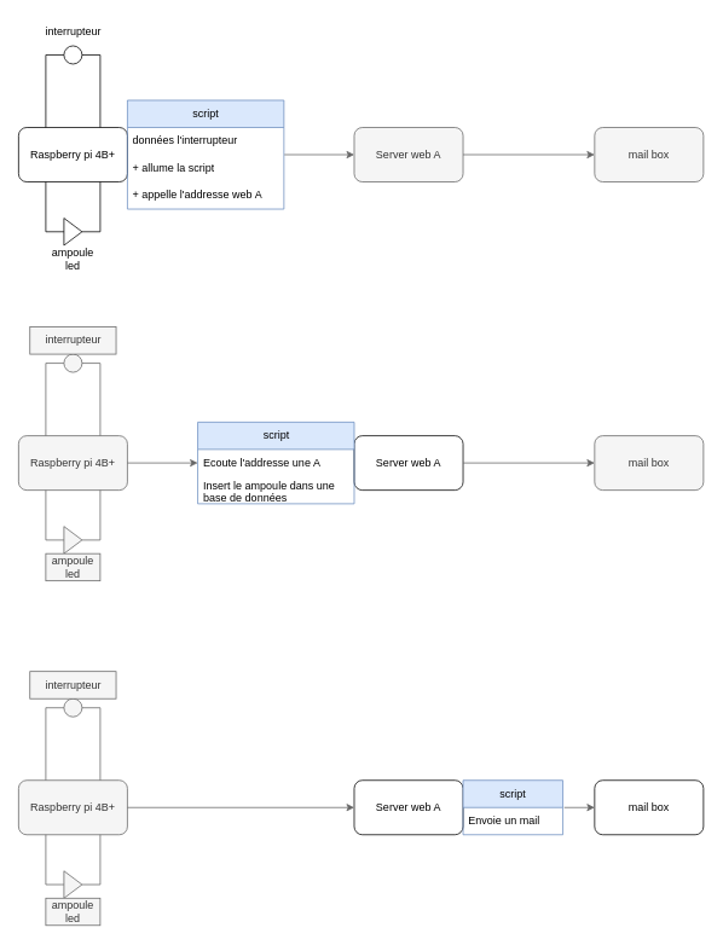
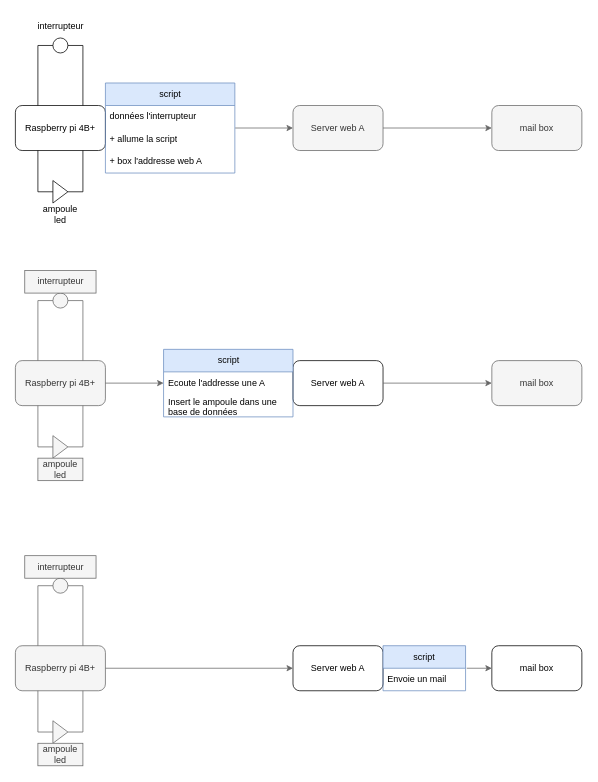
  <mxCell id="0" />
  <mxCell id="1" parent="0" />
  <mxCell id="2" value="&lt;div&gt;Raspberry pi 4B+&lt;/div&gt;" style="rounded=1;whiteSpace=wrap;html=1;" vertex="1" parent="1"><mxGeometry x="20" y="140" width="120" height="60" as="geometry" /></mxCell>
  <mxCell id="3" value="Server web A" style="rounded=1;whiteSpace=wrap;html=1;fillColor=#f5f5f5;fontColor=#333333;strokeColor=#666666;" vertex="1" parent="1"><mxGeometry x="390" y="140" width="120" height="60" as="geometry" /></mxCell>
  <mxCell id="4" value="&lt;div&gt;mail box&lt;/div&gt;" style="rounded=1;whiteSpace=wrap;html=1;fillColor=#f5f5f5;fontColor=#333333;strokeColor=#666666;" vertex="1" parent="1"><mxGeometry x="655" y="140" width="120" height="60" as="geometry" /></mxCell>
  <mxCell id="5" value="" style="endArrow=classic;html=1;rounded=0;exitX=1;exitY=0.5;exitDx=0;exitDy=0;entryX=0;entryY=0.5;entryDx=0;entryDy=0;fillColor=#f5f5f5;strokeColor=#666666;" edge="1" parent="1" source="3" target="4"><mxGeometry width="50" height="50" relative="1" as="geometry"><mxPoint x="470" y="290" as="sourcePoint" /><mxPoint x="520" y="240" as="targetPoint" /></mxGeometry></mxCell>
  <mxCell id="6" value="" style="ellipse;whiteSpace=wrap;html=1;aspect=fixed;" vertex="1" parent="1"><mxGeometry x="70" y="50" width="20" height="20" as="geometry" /></mxCell>
  <mxCell id="7" value="" style="triangle;whiteSpace=wrap;html=1;" vertex="1" parent="1"><mxGeometry x="70" y="240" width="20" height="30" as="geometry" /></mxCell>
  <mxCell id="8" value="" style="endArrow=none;html=1;rounded=0;exitX=0.25;exitY=0;exitDx=0;exitDy=0;entryX=0;entryY=0.5;entryDx=0;entryDy=0;" edge="1" parent="1" source="2" target="6"><mxGeometry width="50" height="50" relative="1" as="geometry"><mxPoint x="300" y="290" as="sourcePoint" /><mxPoint x="350" y="240" as="targetPoint" /><Array as="points"><mxPoint x="50" y="60" /></Array></mxGeometry></mxCell>
  <mxCell id="9" value="" style="endArrow=none;html=1;rounded=0;exitX=1;exitY=0.5;exitDx=0;exitDy=0;entryX=0.75;entryY=0;entryDx=0;entryDy=0;" edge="1" parent="1" source="6" target="2"><mxGeometry width="50" height="50" relative="1" as="geometry"><mxPoint x="300" y="290" as="sourcePoint" /><mxPoint x="350" y="240" as="targetPoint" /><Array as="points"><mxPoint x="110" y="60" /></Array></mxGeometry></mxCell>
  <mxCell id="10" value="" style="endArrow=none;html=1;rounded=0;entryX=0.25;entryY=1;entryDx=0;entryDy=0;exitX=0;exitY=0.5;exitDx=0;exitDy=0;" edge="1" parent="1" source="7" target="2"><mxGeometry width="50" height="50" relative="1" as="geometry"><mxPoint x="300" y="290" as="sourcePoint" /><mxPoint x="350" y="240" as="targetPoint" /><Array as="points"><mxPoint x="50" y="255" /></Array></mxGeometry></mxCell>
  <mxCell id="11" value="" style="endArrow=none;html=1;rounded=0;entryX=0.75;entryY=1;entryDx=0;entryDy=0;exitX=1;exitY=0.5;exitDx=0;exitDy=0;" edge="1" parent="1" source="7" target="2"><mxGeometry width="50" height="50" relative="1" as="geometry"><mxPoint x="300" y="290" as="sourcePoint" /><mxPoint x="350" y="240" as="targetPoint" /><Array as="points"><mxPoint x="110" y="255" /></Array></mxGeometry></mxCell>
  <mxCell id="12" value="ampoule led" style="text;html=1;strokeColor=none;fillColor=none;align=center;verticalAlign=middle;whiteSpace=wrap;rounded=0;" vertex="1" parent="1"><mxGeometry x="50" y="270" width="60" height="30" as="geometry" /></mxCell>
  <mxCell id="13" value="interrupteur" style="text;html=1;align=center;verticalAlign=middle;whiteSpace=wrap;rounded=0;" vertex="1" parent="1"><mxGeometry x="37.5" y="20" width="85" height="30" as="geometry" /></mxCell>
  <mxCell id="14" value="&lt;div&gt;Raspberry pi 4B+&lt;/div&gt;" style="rounded=1;whiteSpace=wrap;html=1;fillColor=#f5f5f5;fontColor=#333333;strokeColor=#666666;" vertex="1" parent="1"><mxGeometry x="20" y="480" width="120" height="60" as="geometry" /></mxCell>
  <mxCell id="15" value="Server web A" style="rounded=1;whiteSpace=wrap;html=1;" vertex="1" parent="1"><mxGeometry x="390" y="480" width="120" height="60" as="geometry" /></mxCell>
  <mxCell id="16" value="&lt;div&gt;mail box&lt;/div&gt;" style="rounded=1;whiteSpace=wrap;html=1;fillColor=#f5f5f5;fontColor=#333333;strokeColor=#666666;" vertex="1" parent="1"><mxGeometry x="655" y="480" width="120" height="60" as="geometry" /></mxCell>
  <mxCell id="17" value="" style="endArrow=classic;html=1;rounded=0;exitX=1;exitY=0.5;exitDx=0;exitDy=0;entryX=0;entryY=0.5;entryDx=0;entryDy=0;fillColor=#f5f5f5;strokeColor=#666666;" edge="1" parent="1" source="15" target="16"><mxGeometry width="50" height="50" relative="1" as="geometry"><mxPoint x="470" y="630" as="sourcePoint" /><mxPoint x="520" y="580" as="targetPoint" /></mxGeometry></mxCell>
  <mxCell id="18" value="" style="ellipse;whiteSpace=wrap;html=1;aspect=fixed;fillColor=#f5f5f5;fontColor=#333333;strokeColor=#666666;" vertex="1" parent="1"><mxGeometry x="70" y="390" width="20" height="20" as="geometry" /></mxCell>
  <mxCell id="19" value="" style="triangle;whiteSpace=wrap;html=1;fillColor=#f5f5f5;fontColor=#333333;strokeColor=#666666;" vertex="1" parent="1"><mxGeometry x="70" y="580" width="20" height="30" as="geometry" /></mxCell>
  <mxCell id="20" value="" style="endArrow=none;html=1;rounded=0;exitX=0.25;exitY=0;exitDx=0;exitDy=0;entryX=0;entryY=0.5;entryDx=0;entryDy=0;fillColor=#f5f5f5;strokeColor=#666666;" edge="1" parent="1" source="14" target="18"><mxGeometry width="50" height="50" relative="1" as="geometry"><mxPoint x="300" y="630" as="sourcePoint" /><mxPoint x="350" y="580" as="targetPoint" /><Array as="points"><mxPoint x="50" y="400" /></Array></mxGeometry></mxCell>
  <mxCell id="21" value="" style="endArrow=none;html=1;rounded=0;exitX=1;exitY=0.5;exitDx=0;exitDy=0;entryX=0.75;entryY=0;entryDx=0;entryDy=0;fillColor=#f5f5f5;strokeColor=#666666;" edge="1" parent="1" source="18" target="14"><mxGeometry width="50" height="50" relative="1" as="geometry"><mxPoint x="300" y="630" as="sourcePoint" /><mxPoint x="350" y="580" as="targetPoint" /><Array as="points"><mxPoint x="110" y="400" /></Array></mxGeometry></mxCell>
  <mxCell id="22" value="" style="endArrow=none;html=1;rounded=0;entryX=0.25;entryY=1;entryDx=0;entryDy=0;exitX=0;exitY=0.5;exitDx=0;exitDy=0;fillColor=#f5f5f5;strokeColor=#666666;" edge="1" parent="1" source="19" target="14"><mxGeometry width="50" height="50" relative="1" as="geometry"><mxPoint x="300" y="630" as="sourcePoint" /><mxPoint x="350" y="580" as="targetPoint" /><Array as="points"><mxPoint x="50" y="595" /></Array></mxGeometry></mxCell>
  <mxCell id="23" value="" style="endArrow=none;html=1;rounded=0;entryX=0.75;entryY=1;entryDx=0;entryDy=0;exitX=1;exitY=0.5;exitDx=0;exitDy=0;fillColor=#f5f5f5;strokeColor=#666666;" edge="1" parent="1" source="19" target="14"><mxGeometry width="50" height="50" relative="1" as="geometry"><mxPoint x="300" y="630" as="sourcePoint" /><mxPoint x="350" y="580" as="targetPoint" /><Array as="points"><mxPoint x="110" y="595" /></Array></mxGeometry></mxCell>
  <mxCell id="24" value="ampoule led" style="text;html=1;strokeColor=#666666;fillColor=#f5f5f5;align=center;verticalAlign=middle;whiteSpace=wrap;rounded=0;fontColor=#333333;" vertex="1" parent="1"><mxGeometry x="50" y="610" width="60" height="30" as="geometry" /></mxCell>
  <mxCell id="25" value="interrupteur" style="text;html=1;strokeColor=#666666;fillColor=#f5f5f5;align=center;verticalAlign=middle;whiteSpace=wrap;rounded=0;fontColor=#333333;" vertex="1" parent="1"><mxGeometry x="32.5" y="360" width="95" height="30" as="geometry" /></mxCell>
  <mxCell id="26" value="" style="endArrow=classic;html=1;rounded=0;exitX=1;exitY=0.5;exitDx=0;exitDy=0;entryX=0;entryY=0.5;entryDx=0;entryDy=0;fillColor=#f5f5f5;strokeColor=#666666;" edge="1" parent="1" source="14" target="27"><mxGeometry width="50" height="50" relative="1" as="geometry"><mxPoint x="290" y="510" as="sourcePoint" /><mxPoint x="235" y="510" as="targetPoint" /></mxGeometry></mxCell>
  <mxCell id="27" value="script" style="swimlane;fontStyle=0;childLayout=stackLayout;horizontal=1;startSize=30;horizontalStack=0;resizeParent=1;resizeParentMax=0;resizeLast=0;collapsible=1;marginBottom=0;whiteSpace=wrap;html=1;fillColor=#dae8fc;strokeColor=#6c8ebf;" vertex="1" parent="1"><mxGeometry x="217.5" y="465" width="172.5" height="90" as="geometry" /></mxCell>
  <mxCell id="28" value="&lt;div&gt;Ecoute l'addresse une A&lt;/div&gt;" style="text;strokeColor=none;fillColor=none;align=left;verticalAlign=middle;spacingLeft=4;spacingRight=4;overflow=hidden;points=[[0,0.5],[1,0.5]];portConstraint=eastwest;rotatable=0;whiteSpace=wrap;html=1;" vertex="1" parent="27"><mxGeometry y="30" width="172.5" height="30" as="geometry" /></mxCell>
  <mxCell id="29" value="&lt;div&gt;Insert le ampoule dans une base de données&lt;/div&gt;" style="text;strokeColor=none;fillColor=none;align=left;verticalAlign=middle;spacingLeft=4;spacingRight=4;overflow=hidden;points=[[0,0.5],[1,0.5]];portConstraint=eastwest;rotatable=0;whiteSpace=wrap;html=1;" vertex="1" parent="27"><mxGeometry y="60" width="172.5" height="30" as="geometry" /></mxCell>
  <mxCell id="30" value="script" style="swimlane;fontStyle=0;childLayout=stackLayout;horizontal=1;startSize=30;horizontalStack=0;resizeParent=1;resizeParentMax=0;resizeLast=0;collapsible=1;marginBottom=0;whiteSpace=wrap;html=1;fillColor=#dae8fc;strokeColor=#6c8ebf;" vertex="1" parent="1"><mxGeometry x="140" y="110" width="172.5" height="120" as="geometry" /></mxCell>
  <mxCell id="31" value="&lt;div&gt;données l'interrupteur&lt;/div&gt;" style="text;strokeColor=none;fillColor=none;align=left;verticalAlign=middle;spacingLeft=4;spacingRight=4;overflow=hidden;points=[[0,0.5],[1,0.5]];portConstraint=eastwest;rotatable=0;whiteSpace=wrap;html=1;" vertex="1" parent="30"><mxGeometry y="30" width="172.5" height="30" as="geometry" /></mxCell>
  <mxCell id="32" value="&lt;div&gt;&lt;div&gt;+ allume la script&lt;/div&gt;&lt;/div&gt;" style="text;strokeColor=none;fillColor=none;align=left;verticalAlign=middle;spacingLeft=4;spacingRight=4;overflow=hidden;points=[[0,0.5],[1,0.5]];portConstraint=eastwest;rotatable=0;whiteSpace=wrap;html=1;" vertex="1" parent="30"><mxGeometry y="60" width="172.5" height="30" as="geometry" /></mxCell>
- <mxCell id="33" value="+ appelle l'addresse web A" style="text;strokeColor=none;fillColor=none;align=left;verticalAlign=middle;spacingLeft=4;spacingRight=4;overflow=hidden;points=[[0,0.5],[1,0.5]];portConstraint=eastwest;rotatable=0;whiteSpace=wrap;html=1;" vertex="1" parent="30"><mxGeometry y="90" width="172.5" height="30" as="geometry" /></mxCell>
+ <mxCell id="33" value="+ box l'addresse web A" style="text;strokeColor=none;fillColor=none;align=left;verticalAlign=middle;spacingLeft=4;spacingRight=4;overflow=hidden;points=[[0,0.5],[1,0.5]];portConstraint=eastwest;rotatable=0;whiteSpace=wrap;html=1;" vertex="1" parent="30"><mxGeometry y="90" width="172.5" height="30" as="geometry" /></mxCell>
  <mxCell id="34" value="" style="endArrow=classic;html=1;rounded=0;exitX=1.003;exitY=0;exitDx=0;exitDy=0;entryX=0;entryY=0.5;entryDx=0;entryDy=0;exitPerimeter=0;fillColor=#f5f5f5;strokeColor=#666666;" edge="1" parent="1" source="32" target="3"><mxGeometry width="50" height="50" relative="1" as="geometry"><mxPoint x="335" y="570" as="sourcePoint" /><mxPoint x="385" y="520" as="targetPoint" /></mxGeometry></mxCell>
  <mxCell id="35" value="&lt;div&gt;Raspberry pi 4B+&lt;/div&gt;" style="rounded=1;whiteSpace=wrap;html=1;fillColor=#f5f5f5;fontColor=#333333;strokeColor=#666666;" vertex="1" parent="1"><mxGeometry x="20" y="860" width="120" height="60" as="geometry" /></mxCell>
  <mxCell id="36" value="Server web A" style="rounded=1;whiteSpace=wrap;html=1;" vertex="1" parent="1"><mxGeometry x="390" y="860" width="120" height="60" as="geometry" /></mxCell>
  <mxCell id="37" value="&lt;div&gt;mail box&lt;/div&gt;" style="rounded=1;whiteSpace=wrap;html=1;" vertex="1" parent="1"><mxGeometry x="655" y="860" width="120" height="60" as="geometry" /></mxCell>
  <mxCell id="38" value="" style="endArrow=classic;html=1;rounded=0;exitX=1.014;exitY=0;exitDx=0;exitDy=0;entryX=0;entryY=0.5;entryDx=0;entryDy=0;fillColor=#f5f5f5;strokeColor=#666666;exitPerimeter=0;" edge="1" parent="1" source="49" target="37"><mxGeometry width="50" height="50" relative="1" as="geometry"><mxPoint x="510" y="1010" as="sourcePoint" /><mxPoint x="560" y="960" as="targetPoint" /></mxGeometry></mxCell>
  <mxCell id="39" value="" style="ellipse;whiteSpace=wrap;html=1;aspect=fixed;fillColor=#f5f5f5;fontColor=#333333;strokeColor=#666666;" vertex="1" parent="1"><mxGeometry x="70" y="770" width="20" height="20" as="geometry" /></mxCell>
  <mxCell id="40" value="" style="triangle;whiteSpace=wrap;html=1;fillColor=#f5f5f5;fontColor=#333333;strokeColor=#666666;" vertex="1" parent="1"><mxGeometry x="70" y="960" width="20" height="30" as="geometry" /></mxCell>
  <mxCell id="41" value="" style="endArrow=none;html=1;rounded=0;exitX=0.25;exitY=0;exitDx=0;exitDy=0;entryX=0;entryY=0.5;entryDx=0;entryDy=0;fillColor=#f5f5f5;strokeColor=#666666;" edge="1" parent="1" source="35" target="39"><mxGeometry width="50" height="50" relative="1" as="geometry"><mxPoint x="300" y="1010" as="sourcePoint" /><mxPoint x="350" y="960" as="targetPoint" /><Array as="points"><mxPoint x="50" y="780" /></Array></mxGeometry></mxCell>
  <mxCell id="42" value="" style="endArrow=none;html=1;rounded=0;exitX=1;exitY=0.5;exitDx=0;exitDy=0;entryX=0.75;entryY=0;entryDx=0;entryDy=0;fillColor=#f5f5f5;strokeColor=#666666;" edge="1" parent="1" source="39" target="35"><mxGeometry width="50" height="50" relative="1" as="geometry"><mxPoint x="300" y="1010" as="sourcePoint" /><mxPoint x="350" y="960" as="targetPoint" /><Array as="points"><mxPoint x="110" y="780" /></Array></mxGeometry></mxCell>
  <mxCell id="43" value="" style="endArrow=none;html=1;rounded=0;entryX=0.25;entryY=1;entryDx=0;entryDy=0;exitX=0;exitY=0.5;exitDx=0;exitDy=0;fillColor=#f5f5f5;strokeColor=#666666;" edge="1" parent="1" source="40" target="35"><mxGeometry width="50" height="50" relative="1" as="geometry"><mxPoint x="300" y="1010" as="sourcePoint" /><mxPoint x="350" y="960" as="targetPoint" /><Array as="points"><mxPoint x="50" y="975" /></Array></mxGeometry></mxCell>
  <mxCell id="44" value="" style="endArrow=none;html=1;rounded=0;entryX=0.75;entryY=1;entryDx=0;entryDy=0;exitX=1;exitY=0.5;exitDx=0;exitDy=0;fillColor=#f5f5f5;strokeColor=#666666;" edge="1" parent="1" source="40" target="35"><mxGeometry width="50" height="50" relative="1" as="geometry"><mxPoint x="300" y="1010" as="sourcePoint" /><mxPoint x="350" y="960" as="targetPoint" /><Array as="points"><mxPoint x="110" y="975" /></Array></mxGeometry></mxCell>
  <mxCell id="45" value="ampoule led" style="text;html=1;strokeColor=#666666;fillColor=#f5f5f5;align=center;verticalAlign=middle;whiteSpace=wrap;rounded=0;fontColor=#333333;" vertex="1" parent="1"><mxGeometry x="50" y="990" width="60" height="30" as="geometry" /></mxCell>
  <mxCell id="46" value="interrupteur" style="text;html=1;strokeColor=#666666;fillColor=#f5f5f5;align=center;verticalAlign=middle;whiteSpace=wrap;rounded=0;fontColor=#333333;" vertex="1" parent="1"><mxGeometry x="32.5" y="740" width="95" height="30" as="geometry" /></mxCell>
  <mxCell id="47" value="" style="endArrow=classic;html=1;rounded=0;exitX=1;exitY=0.5;exitDx=0;exitDy=0;entryX=0;entryY=0.5;entryDx=0;entryDy=0;fillColor=#f5f5f5;strokeColor=#666666;" edge="1" parent="1" source="35" target="36"><mxGeometry width="50" height="50" relative="1" as="geometry"><mxPoint x="290" y="890" as="sourcePoint" /><mxPoint x="215.085" y="890" as="targetPoint" /></mxGeometry></mxCell>
  <mxCell id="48" value="script" style="swimlane;fontStyle=0;childLayout=stackLayout;horizontal=1;startSize=30;horizontalStack=0;resizeParent=1;resizeParentMax=0;resizeLast=0;collapsible=1;marginBottom=0;whiteSpace=wrap;html=1;fillColor=#dae8fc;strokeColor=#6c8ebf;" vertex="1" parent="1"><mxGeometry x="510" y="860" width="110" height="60" as="geometry" /></mxCell>
  <mxCell id="49" value="Envoie un mail" style="text;strokeColor=none;fillColor=none;align=left;verticalAlign=middle;spacingLeft=4;spacingRight=4;overflow=hidden;points=[[0,0.5],[1,0.5]];portConstraint=eastwest;rotatable=0;whiteSpace=wrap;html=1;" vertex="1" parent="48"><mxGeometry y="30" width="110" height="30" as="geometry" /></mxCell>
